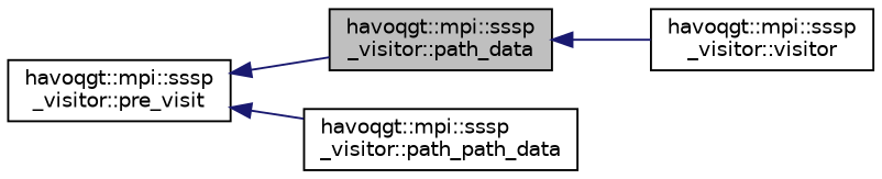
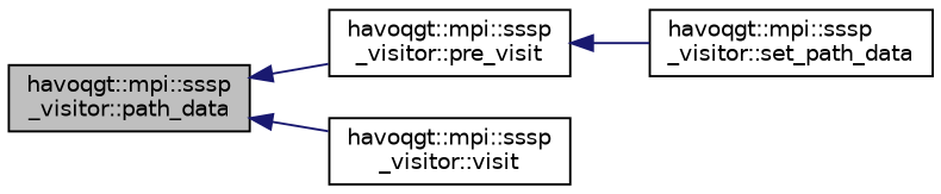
  digraph {
    rankdir=LR
    node [color=black fillcolor=white fontname=Helvetica fontsize=10 shape=record style=filled]
    edge [color=midnightblue dir=back fontname=Helvetica fontsize=10 labelfontname=Helvetica labelfontsize=10 style=solid]
    n1 [fillcolor=grey75 fontcolor=black height=0.2 label="havoqgt::mpi::sssp\l_visitor::path_data" width=0.4]
    n2 [height=0.2 label="havoqgt::mpi::sssp\l_visitor::pre_visit" width=0.4]
-   n3 [height=0.2 label="havoqgt::mpi::sssp\l_visitor::visitor" width=0.4]
-   n4 [height=0.2 label="havoqgt::mpi::sssp\l_visitor::path_path_data" width=0.4]
-   n2 -> n1
+   n3 [height=0.2 label="havoqgt::mpi::sssp\l_visitor::visit" width=0.4]
+   n4 [height=0.2 label="havoqgt::mpi::sssp\l_visitor::set_path_data" width=0.4]
+   n1 -> n2
    n1 -> n3
    n2 -> n4
  }
